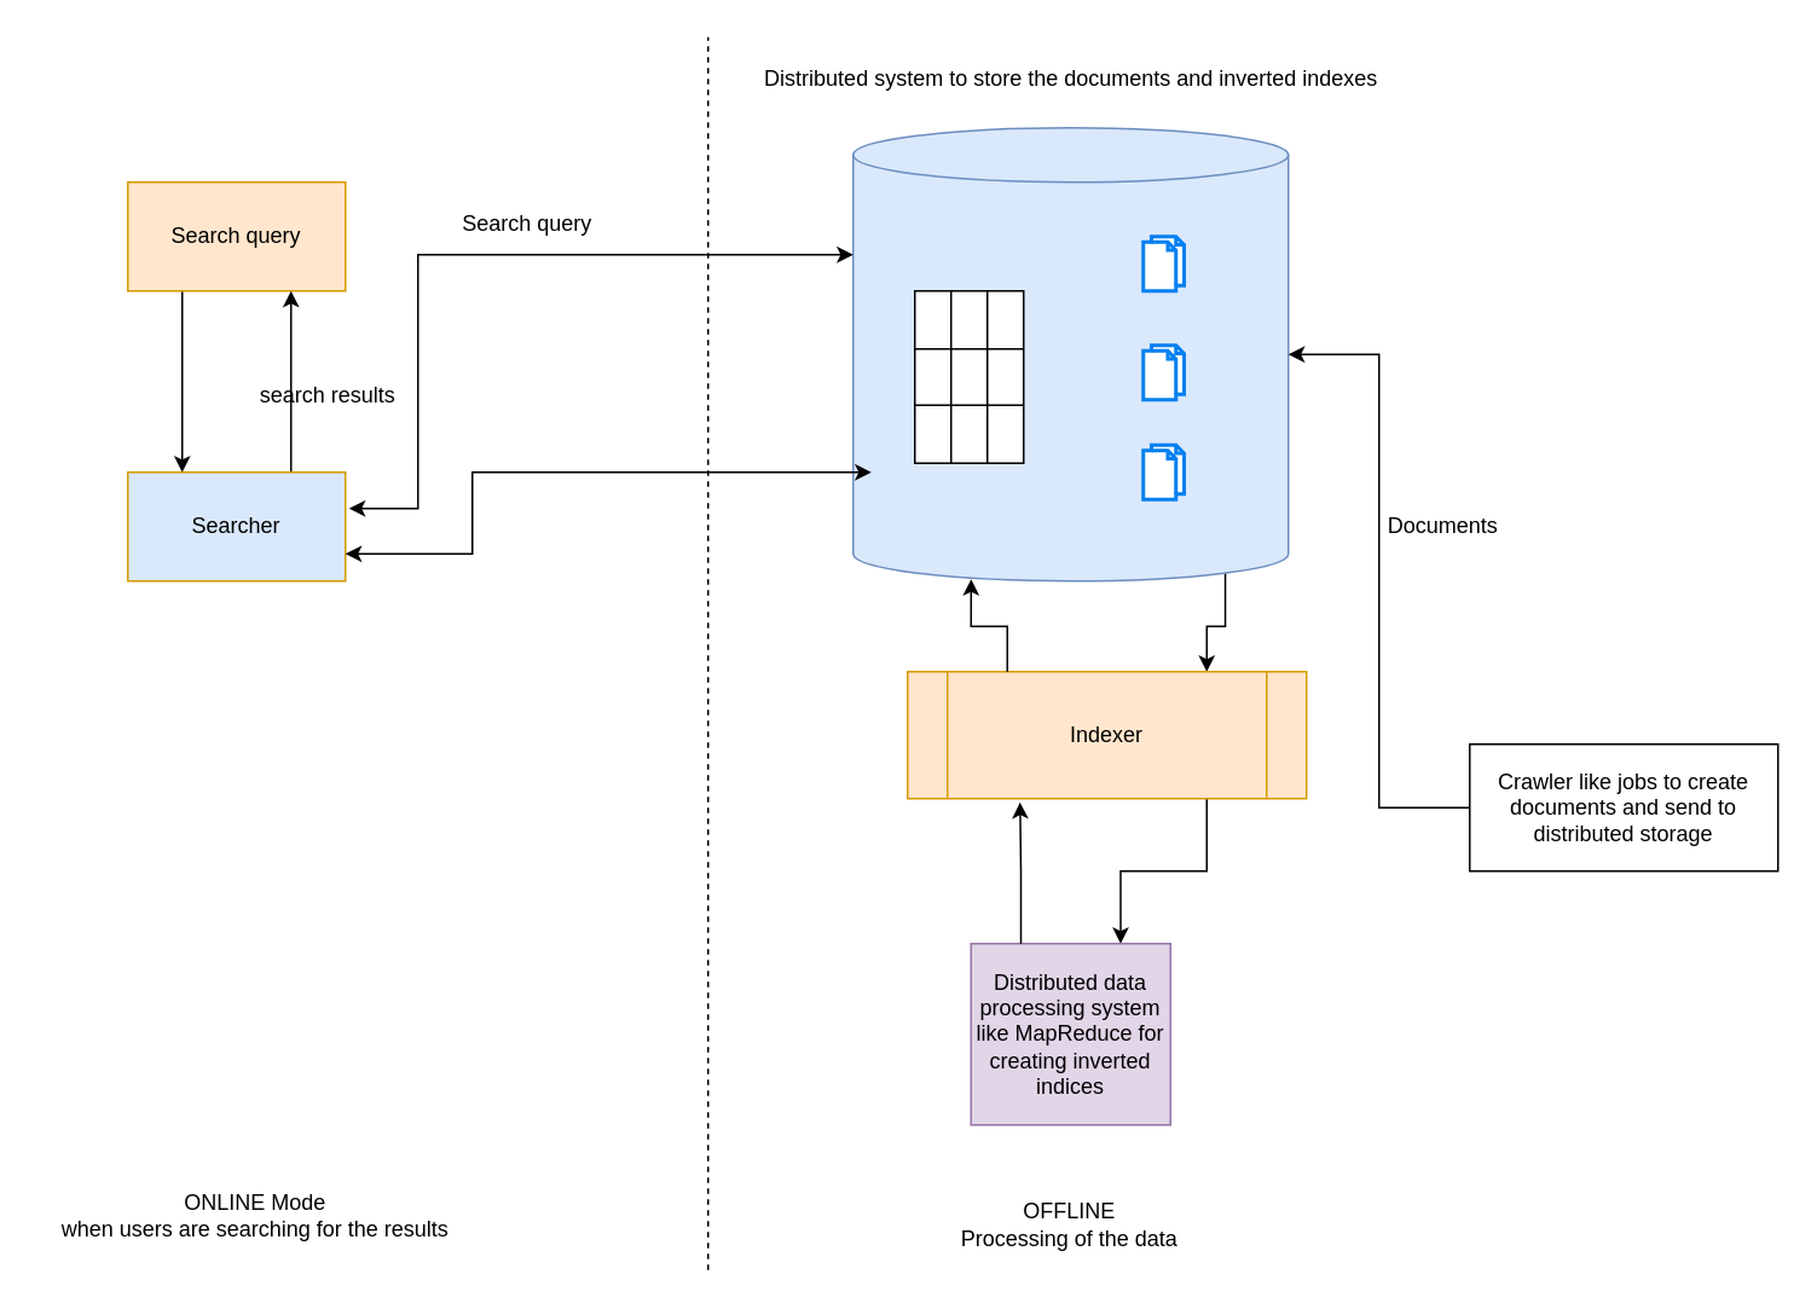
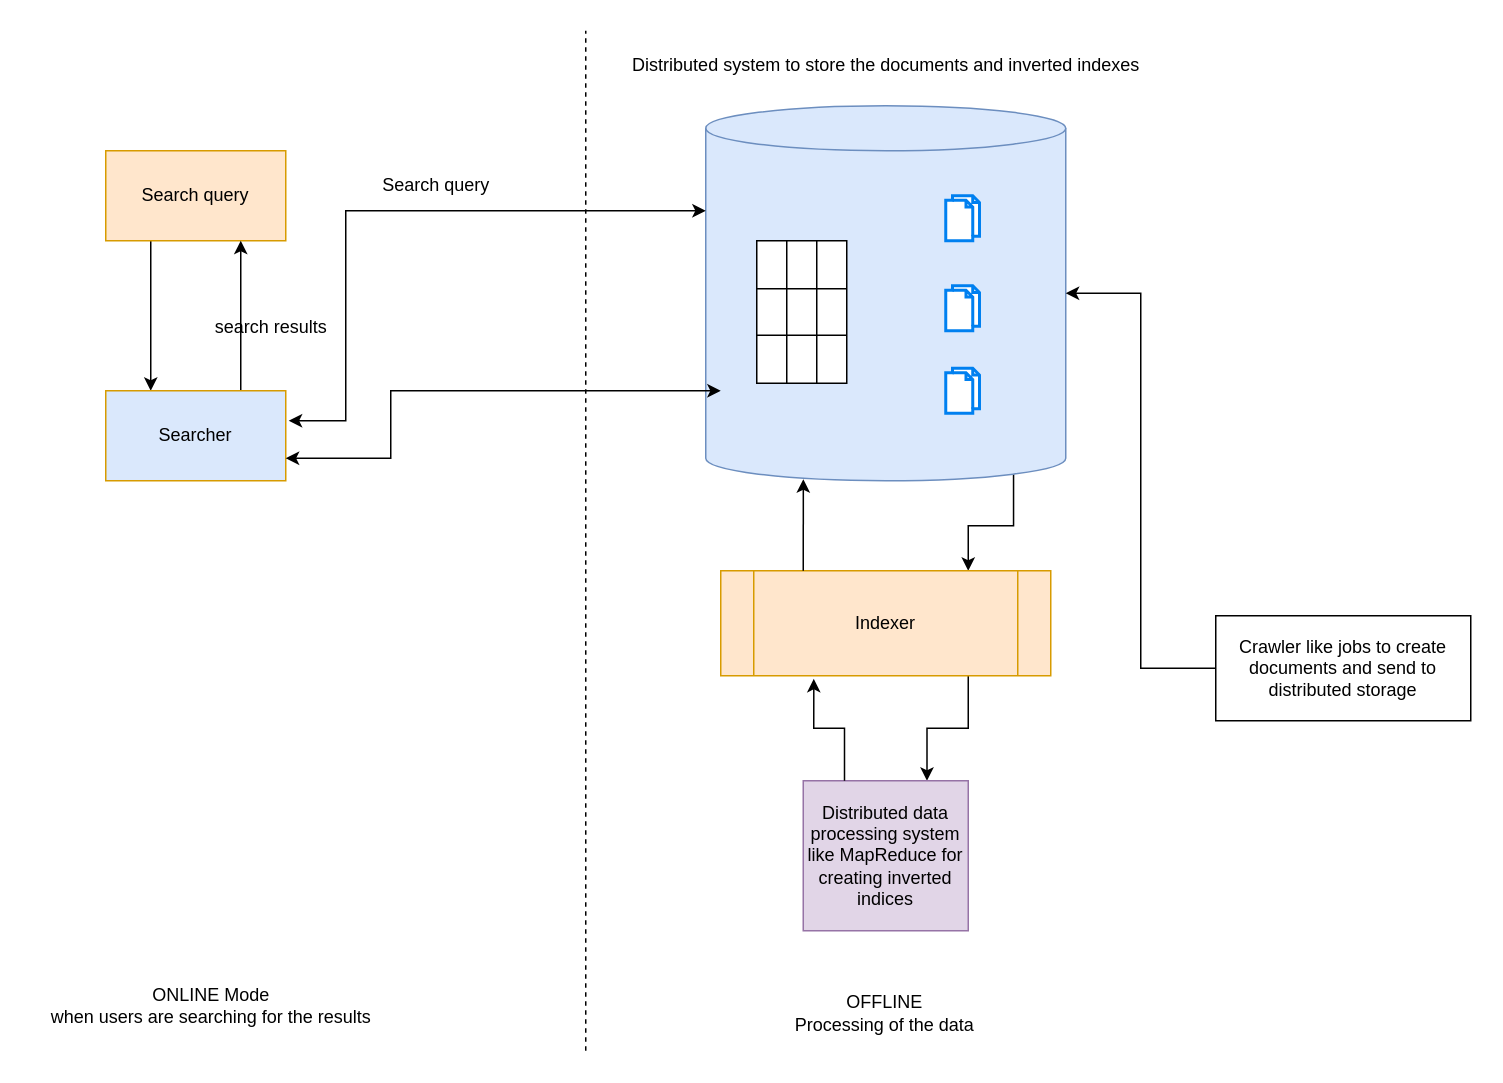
  <mxCell id="0" />
  <mxCell id="1" parent="0" />
  <mxCell id="2" style="edgeStyle=orthogonalEdgeStyle;rounded=0;orthogonalLoop=1;jettySize=auto;html=1;exitX=0.855;exitY=1;exitDx=0;exitDy=-4.35;exitPerimeter=0;entryX=0.75;entryY=0;entryDx=0;entryDy=0;" edge="1" parent="1" source="3" target="25"><mxGeometry relative="1" as="geometry" /></mxCell>
  <mxCell id="3" value="" style="shape=cylinder3;whiteSpace=wrap;html=1;boundedLbl=1;backgroundOutline=1;size=15;fillColor=#dae8fc;strokeColor=#6c8ebf;" vertex="1" parent="1"><mxGeometry x="470" y="70" width="240" height="250" as="geometry" /></mxCell>
  <mxCell id="4" value="Distributed system to store the documents and inverted indexes" style="text;html=1;align=center;verticalAlign=middle;resizable=0;points=[];autosize=1;strokeColor=none;fillColor=none;" vertex="1" parent="1"><mxGeometry x="410" y="28" width="360" height="30" as="geometry" /></mxCell>
  <mxCell id="5" value="" style="html=1;verticalLabelPosition=bottom;align=center;labelBackgroundColor=#ffffff;verticalAlign=top;strokeWidth=2;strokeColor=#0080F0;shadow=0;dashed=0;shape=mxgraph.ios7.icons.documents;" vertex="1" parent="1"><mxGeometry x="630" y="130" width="22.5" height="30" as="geometry" /></mxCell>
  <mxCell id="6" value="" style="html=1;verticalLabelPosition=bottom;align=center;labelBackgroundColor=#ffffff;verticalAlign=top;strokeWidth=2;strokeColor=#0080F0;shadow=0;dashed=0;shape=mxgraph.ios7.icons.documents;" vertex="1" parent="1"><mxGeometry x="630" y="190" width="22.5" height="30" as="geometry" /></mxCell>
  <mxCell id="7" value="" style="html=1;verticalLabelPosition=bottom;align=center;labelBackgroundColor=#ffffff;verticalAlign=top;strokeWidth=2;strokeColor=#0080F0;shadow=0;dashed=0;shape=mxgraph.ios7.icons.documents;" vertex="1" parent="1"><mxGeometry x="630" y="245" width="22.5" height="30" as="geometry" /></mxCell>
  <mxCell id="8" value="" style="shape=table;startSize=0;container=1;collapsible=0;childLayout=tableLayout;fontSize=16;" vertex="1" parent="1"><mxGeometry x="504" y="160" width="60" height="95" as="geometry" /></mxCell>
  <mxCell id="9" value="" style="shape=tableRow;horizontal=0;startSize=0;swimlaneHead=0;swimlaneBody=0;strokeColor=inherit;top=0;left=0;bottom=0;right=0;collapsible=0;dropTarget=0;fillColor=none;points=[[0,0.5],[1,0.5]];portConstraint=eastwest;fontSize=16;" vertex="1" parent="8"><mxGeometry width="60" height="32" as="geometry" /></mxCell>
  <mxCell id="10" value="" style="shape=partialRectangle;html=1;whiteSpace=wrap;connectable=0;strokeColor=inherit;overflow=hidden;fillColor=none;top=0;left=0;bottom=0;right=0;pointerEvents=1;fontSize=16;" vertex="1" parent="9"><mxGeometry width="20" height="32" as="geometry"><mxRectangle width="20" height="32" as="alternateBounds" /></mxGeometry></mxCell>
  <mxCell id="11" value="" style="shape=partialRectangle;html=1;whiteSpace=wrap;connectable=0;strokeColor=inherit;overflow=hidden;fillColor=none;top=0;left=0;bottom=0;right=0;pointerEvents=1;fontSize=16;" vertex="1" parent="9"><mxGeometry x="20" width="20" height="32" as="geometry"><mxRectangle width="20" height="32" as="alternateBounds" /></mxGeometry></mxCell>
  <mxCell id="12" value="" style="shape=partialRectangle;html=1;whiteSpace=wrap;connectable=0;strokeColor=inherit;overflow=hidden;fillColor=none;top=0;left=0;bottom=0;right=0;pointerEvents=1;fontSize=16;" vertex="1" parent="9"><mxGeometry x="40" width="20" height="32" as="geometry"><mxRectangle width="20" height="32" as="alternateBounds" /></mxGeometry></mxCell>
  <mxCell id="13" value="" style="shape=tableRow;horizontal=0;startSize=0;swimlaneHead=0;swimlaneBody=0;strokeColor=inherit;top=0;left=0;bottom=0;right=0;collapsible=0;dropTarget=0;fillColor=none;points=[[0,0.5],[1,0.5]];portConstraint=eastwest;fontSize=16;" vertex="1" parent="8"><mxGeometry y="32" width="60" height="31" as="geometry" /></mxCell>
  <mxCell id="14" value="" style="shape=partialRectangle;html=1;whiteSpace=wrap;connectable=0;strokeColor=inherit;overflow=hidden;fillColor=none;top=0;left=0;bottom=0;right=0;pointerEvents=1;fontSize=16;" vertex="1" parent="13"><mxGeometry width="20" height="31" as="geometry"><mxRectangle width="20" height="31" as="alternateBounds" /></mxGeometry></mxCell>
  <mxCell id="15" value="" style="shape=partialRectangle;html=1;whiteSpace=wrap;connectable=0;strokeColor=inherit;overflow=hidden;fillColor=none;top=0;left=0;bottom=0;right=0;pointerEvents=1;fontSize=16;" vertex="1" parent="13"><mxGeometry x="20" width="20" height="31" as="geometry"><mxRectangle width="20" height="31" as="alternateBounds" /></mxGeometry></mxCell>
  <mxCell id="16" value="" style="shape=partialRectangle;html=1;whiteSpace=wrap;connectable=0;strokeColor=inherit;overflow=hidden;fillColor=none;top=0;left=0;bottom=0;right=0;pointerEvents=1;fontSize=16;" vertex="1" parent="13"><mxGeometry x="40" width="20" height="31" as="geometry"><mxRectangle width="20" height="31" as="alternateBounds" /></mxGeometry></mxCell>
  <mxCell id="17" value="" style="shape=tableRow;horizontal=0;startSize=0;swimlaneHead=0;swimlaneBody=0;strokeColor=inherit;top=0;left=0;bottom=0;right=0;collapsible=0;dropTarget=0;fillColor=none;points=[[0,0.5],[1,0.5]];portConstraint=eastwest;fontSize=16;" vertex="1" parent="8"><mxGeometry y="63" width="60" height="32" as="geometry" /></mxCell>
  <mxCell id="18" value="" style="shape=partialRectangle;html=1;whiteSpace=wrap;connectable=0;strokeColor=inherit;overflow=hidden;fillColor=none;top=0;left=0;bottom=0;right=0;pointerEvents=1;fontSize=16;" vertex="1" parent="17"><mxGeometry width="20" height="32" as="geometry"><mxRectangle width="20" height="32" as="alternateBounds" /></mxGeometry></mxCell>
  <mxCell id="19" value="" style="shape=partialRectangle;html=1;whiteSpace=wrap;connectable=0;strokeColor=inherit;overflow=hidden;fillColor=none;top=0;left=0;bottom=0;right=0;pointerEvents=1;fontSize=16;" vertex="1" parent="17"><mxGeometry x="20" width="20" height="32" as="geometry"><mxRectangle width="20" height="32" as="alternateBounds" /></mxGeometry></mxCell>
  <mxCell id="20" value="" style="shape=partialRectangle;html=1;whiteSpace=wrap;connectable=0;strokeColor=inherit;overflow=hidden;fillColor=none;top=0;left=0;bottom=0;right=0;pointerEvents=1;fontSize=16;" vertex="1" parent="17"><mxGeometry x="40" width="20" height="32" as="geometry"><mxRectangle width="20" height="32" as="alternateBounds" /></mxGeometry></mxCell>
  <mxCell id="21" value="Crawler like jobs to create documents and send to distributed storage" style="rounded=0;whiteSpace=wrap;html=1;" vertex="1" parent="1"><mxGeometry x="810" y="410" width="170" height="70" as="geometry" /></mxCell>
  <mxCell id="22" style="edgeStyle=orthogonalEdgeStyle;rounded=0;orthogonalLoop=1;jettySize=auto;html=1;entryX=1;entryY=0.5;entryDx=0;entryDy=0;entryPerimeter=0;" edge="1" parent="1" source="21" target="3"><mxGeometry relative="1" as="geometry" /></mxCell>
- <mxCell id="23" value="Documents" style="text;html=1;align=center;verticalAlign=middle;resizable=0;points=[];autosize=1;strokeColor=none;fillColor=none;" vertex="1" parent="1"><mxGeometry x="755" y="275" width="80" height="30" as="geometry" /></mxCell>
  <mxCell id="24" style="edgeStyle=orthogonalEdgeStyle;rounded=0;orthogonalLoop=1;jettySize=auto;html=1;exitX=0.75;exitY=1;exitDx=0;exitDy=0;entryX=0.75;entryY=0;entryDx=0;entryDy=0;" edge="1" parent="1" source="25" target="26"><mxGeometry relative="1" as="geometry" /></mxCell>
- <mxCell id="25" value="Indexer" style="shape=process;whiteSpace=wrap;html=1;backgroundOutline=1;fillColor=#ffe6cc;strokeColor=#d79b00;" vertex="1" parent="1"><mxGeometry x="500" y="370" width="220" height="70" as="geometry" /></mxCell>
+ <mxCell id="25" value="Indexer" style="shape=process;whiteSpace=wrap;html=1;backgroundOutline=1;fillColor=#ffe6cc;strokeColor=#d79b00;" vertex="1" parent="1"><mxGeometry x="480" y="380" width="220" height="70" as="geometry" /></mxCell>
  <mxCell id="26" value="Distributed data processing system like MapReduce for creating inverted indices" style="rounded=0;whiteSpace=wrap;html=1;fillColor=#e1d5e7;strokeColor=#9673a6;" vertex="1" parent="1"><mxGeometry x="535" y="520" width="110" height="100" as="geometry" /></mxCell>
  <mxCell id="27" style="edgeStyle=orthogonalEdgeStyle;rounded=0;orthogonalLoop=1;jettySize=auto;html=1;exitX=0.25;exitY=0;exitDx=0;exitDy=0;entryX=0.282;entryY=1.029;entryDx=0;entryDy=0;entryPerimeter=0;" edge="1" parent="1" source="26" target="25"><mxGeometry relative="1" as="geometry" /></mxCell>
  <mxCell id="28" style="edgeStyle=orthogonalEdgeStyle;rounded=0;orthogonalLoop=1;jettySize=auto;html=1;exitX=0.25;exitY=0;exitDx=0;exitDy=0;entryX=0.271;entryY=0.996;entryDx=0;entryDy=0;entryPerimeter=0;" edge="1" parent="1" source="25" target="3"><mxGeometry relative="1" as="geometry"><mxPoint x="520" y="360" as="targetPoint" /></mxGeometry></mxCell>
  <mxCell id="29" value="" style="endArrow=none;dashed=1;html=1;rounded=0;" edge="1" parent="1"><mxGeometry width="50" height="50" relative="1" as="geometry"><mxPoint x="390" y="700" as="sourcePoint" /><mxPoint x="390" y="20" as="targetPoint" /></mxGeometry></mxCell>
  <mxCell id="30" value="OFFLINE&lt;div&gt;Proces&lt;span style=&quot;background-color: initial;&quot;&gt;sing of the data&lt;/span&gt;&lt;/div&gt;" style="text;html=1;align=center;verticalAlign=middle;resizable=0;points=[];autosize=1;strokeColor=none;fillColor=none;" vertex="1" parent="1"><mxGeometry x="519" y="655" width="140" height="40" as="geometry" /></mxCell>
  <mxCell id="31" style="edgeStyle=orthogonalEdgeStyle;rounded=0;orthogonalLoop=1;jettySize=auto;html=1;exitX=0.25;exitY=1;exitDx=0;exitDy=0;entryX=0.25;entryY=0;entryDx=0;entryDy=0;" edge="1" parent="1" source="32" target="34"><mxGeometry relative="1" as="geometry" /></mxCell>
  <mxCell id="32" value="Search query" style="rounded=0;whiteSpace=wrap;html=1;fillColor=#ffe6cc;strokeColor=#d79b00;" vertex="1" parent="1"><mxGeometry x="70" y="100" width="120" height="60" as="geometry" /></mxCell>
  <mxCell id="33" style="edgeStyle=orthogonalEdgeStyle;rounded=0;orthogonalLoop=1;jettySize=auto;html=1;exitX=0.75;exitY=0;exitDx=0;exitDy=0;entryX=0.75;entryY=1;entryDx=0;entryDy=0;" edge="1" parent="1" source="34" target="32"><mxGeometry relative="1" as="geometry" /></mxCell>
  <mxCell id="34" value="Searcher" style="rounded=0;whiteSpace=wrap;html=1;fillColor=#dae8fc;strokeColor=#d79b00;" vertex="1" parent="1"><mxGeometry x="70" y="260" width="120" height="60" as="geometry" /></mxCell>
  <mxCell id="35" value="" style="endArrow=classic;startArrow=classic;html=1;rounded=0;entryX=0;entryY=0;entryDx=0;entryDy=70;entryPerimeter=0;" edge="1" parent="1" target="3"><mxGeometry width="50" height="50" relative="1" as="geometry"><mxPoint x="192" y="280" as="sourcePoint" /><mxPoint x="480" y="350" as="targetPoint" /><Array as="points"><mxPoint x="230" y="280" /><mxPoint x="230" y="140" /></Array></mxGeometry></mxCell>
  <mxCell id="36" value="" style="endArrow=classic;startArrow=classic;html=1;rounded=0;exitX=1;exitY=0.75;exitDx=0;exitDy=0;entryX=0;entryY=0;entryDx=0;entryDy=180;entryPerimeter=0;" edge="1" parent="1" source="34"><mxGeometry width="50" height="50" relative="1" as="geometry"><mxPoint x="202" y="309" as="sourcePoint" /><mxPoint x="480" y="260" as="targetPoint" /><Array as="points"><mxPoint x="260" y="305" /><mxPoint x="260" y="260" /></Array></mxGeometry></mxCell>
  <mxCell id="37" value="Search query" style="text;html=1;align=center;verticalAlign=middle;resizable=0;points=[];autosize=1;strokeColor=none;fillColor=none;" vertex="1" parent="1"><mxGeometry x="245" y="108" width="90" height="30" as="geometry" /></mxCell>
  <mxCell id="38" value="search results" style="text;html=1;align=center;verticalAlign=middle;resizable=0;points=[];autosize=1;strokeColor=none;fillColor=none;" vertex="1" parent="1"><mxGeometry x="130" y="203" width="100" height="30" as="geometry" /></mxCell>
  <mxCell id="39" value="ONLINE Mode&lt;div&gt;when users are searching for the results&lt;/div&gt;" style="text;html=1;align=center;verticalAlign=middle;resizable=0;points=[];autosize=1;strokeColor=none;fillColor=none;" vertex="1" parent="1"><mxGeometry x="20" y="650" width="240" height="40" as="geometry" /></mxCell>
